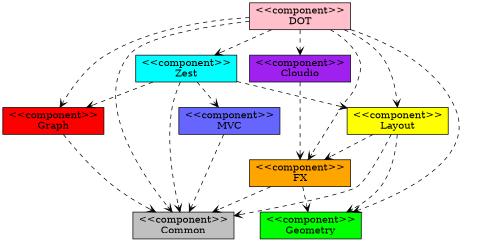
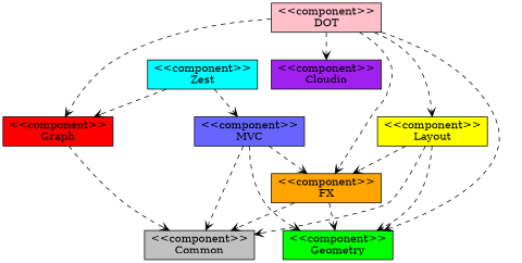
  digraph {
    node [shape=rect style=filled]
    edge [arrowhead=open style=dashed]
    n1 [fillcolor=grey label="<<component>>\nCommon"]
    n2 [fillcolor=purple label="<<component>>\nCloudio"]
    n3 [fillcolor=pink label="<<component>>\nDOT"]
    n4 [fillcolor=orange label="<<component>>\nFX"]
    n5 [fillcolor=green label="<<component>>\nGeometry"]
    n6 [fillcolor=red label="<<component>>\nGraph"]
    n7 [fillcolor=yellow label="<<component>>\nLayout"]
    n8 [fillcolor=cyan label="<<component>>\nZest"]
    n9 [fillcolor="#6666ff" label="<<component>>\nMVC"]
-   n3 -> n1
    n3 -> n2
    n3 -> n4
    n3 -> n5
    n3 -> n6
    n3 -> n7
-   n3 -> n8
    n4 -> n1
    n4 -> n5
    n6 -> n1
    n7 -> n1
    n7 -> n4
    n7 -> n5
-   n8 -> n1
    n8 -> n6
-   n8 -> n7
    n8 -> n9
    n9 -> n1
-   n2 -> n4
+   n9 -> n4
+   n9 -> n5
  }
